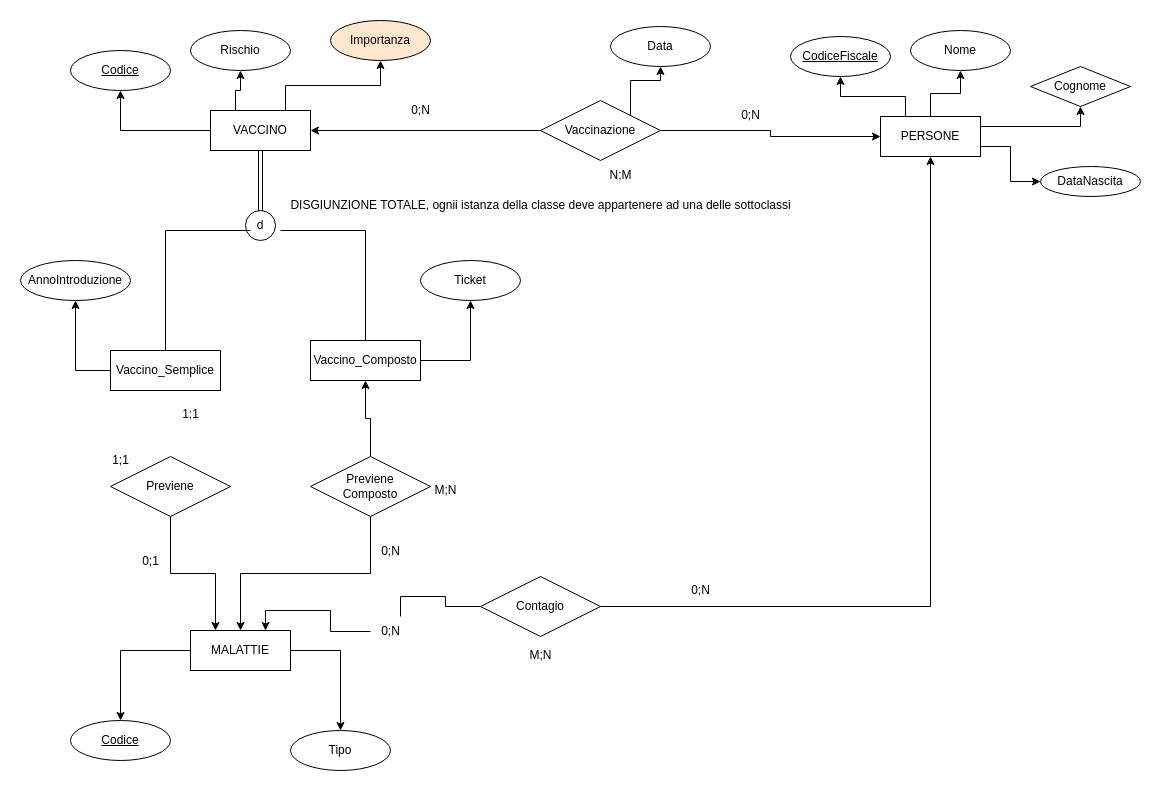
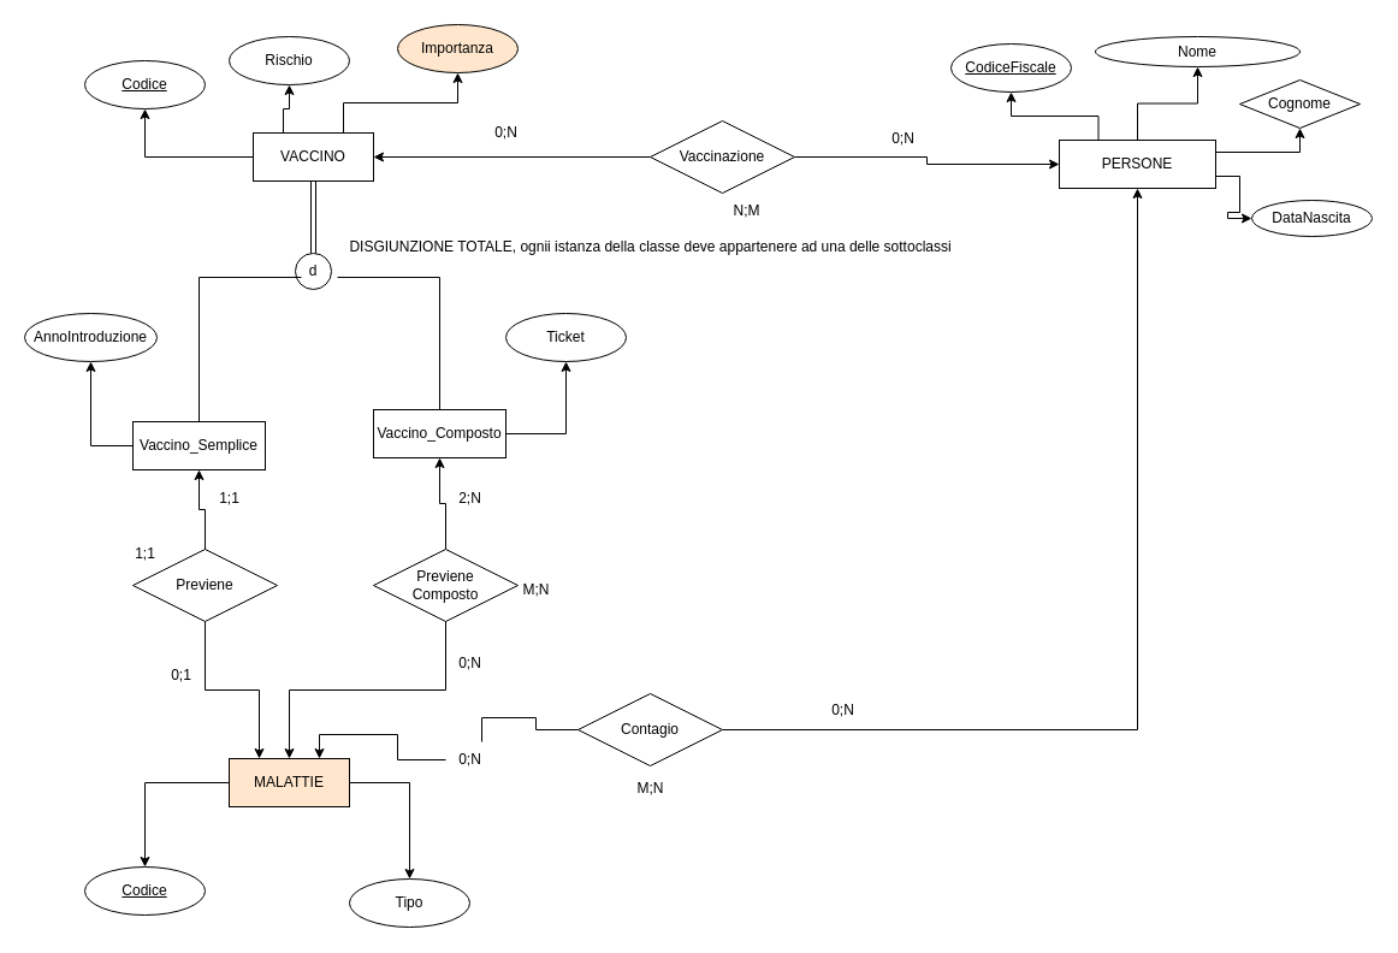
  <mxCell id="0" />
  <mxCell id="1" parent="0" />
  <mxCell id="2" style="edgeStyle=orthogonalEdgeStyle;rounded=0;orthogonalLoop=1;jettySize=auto;html=1;exitX=0;exitY=0.5;exitDx=0;exitDy=0;entryX=0.5;entryY=1;entryDx=0;entryDy=0;" edge="1" parent="1" source="5" target="6"><mxGeometry relative="1" as="geometry" /></mxCell>
  <mxCell id="3" style="edgeStyle=orthogonalEdgeStyle;rounded=0;orthogonalLoop=1;jettySize=auto;html=1;exitX=0.25;exitY=0;exitDx=0;exitDy=0;entryX=0.5;entryY=1;entryDx=0;entryDy=0;" edge="1" parent="1" source="5" target="7"><mxGeometry relative="1" as="geometry" /></mxCell>
  <mxCell id="4" style="edgeStyle=orthogonalEdgeStyle;rounded=0;orthogonalLoop=1;jettySize=auto;html=1;exitX=0.75;exitY=0;exitDx=0;exitDy=0;entryX=0.5;entryY=1;entryDx=0;entryDy=0;" edge="1" parent="1" source="5" target="8"><mxGeometry relative="1" as="geometry" /></mxCell>
  <mxCell id="5" value="VACCINO" style="whiteSpace=wrap;html=1;align=center;" vertex="1" parent="1"><mxGeometry x="210" y="110" width="100" height="40" as="geometry" /></mxCell>
  <mxCell id="6" value="Codice" style="ellipse;whiteSpace=wrap;html=1;align=center;fontStyle=4;" vertex="1" parent="1"><mxGeometry x="70" y="50" width="100" height="40" as="geometry" /></mxCell>
  <mxCell id="7" value="Rischio" style="ellipse;whiteSpace=wrap;html=1;align=center;" vertex="1" parent="1"><mxGeometry x="190" y="30" width="100" height="40" as="geometry" /></mxCell>
  <mxCell id="8" value="Importanza" style="ellipse;whiteSpace=wrap;html=1;align=center;fillColor=#ffe6cc;" vertex="1" parent="1"><mxGeometry x="330" y="20" width="100" height="40" as="geometry" /></mxCell>
  <mxCell id="9" style="edgeStyle=orthogonalEdgeStyle;rounded=0;orthogonalLoop=1;jettySize=auto;html=1;exitX=0;exitY=0.5;exitDx=0;exitDy=0;entryX=0.5;entryY=1;entryDx=0;entryDy=0;" edge="1" parent="1" source="10" target="13"><mxGeometry relative="1" as="geometry" /></mxCell>
  <mxCell id="10" value="Vaccino_Semplice" style="whiteSpace=wrap;html=1;align=center;" vertex="1" parent="1"><mxGeometry x="110" y="350" width="110" height="40" as="geometry" /></mxCell>
  <mxCell id="11" style="edgeStyle=orthogonalEdgeStyle;rounded=0;orthogonalLoop=1;jettySize=auto;html=1;exitX=1;exitY=0.5;exitDx=0;exitDy=0;entryX=0.5;entryY=1;entryDx=0;entryDy=0;" edge="1" parent="1" source="12" target="14"><mxGeometry relative="1" as="geometry" /></mxCell>
  <mxCell id="12" value="Vaccino_Composto" style="whiteSpace=wrap;html=1;align=center;" vertex="1" parent="1"><mxGeometry x="310" y="340" width="110" height="40" as="geometry" /></mxCell>
  <mxCell id="13" value="AnnoIntroduzione" style="ellipse;whiteSpace=wrap;html=1;align=center;" vertex="1" parent="1"><mxGeometry x="20" y="260" width="110" height="40" as="geometry" /></mxCell>
  <mxCell id="14" value="Ticket" style="ellipse;whiteSpace=wrap;html=1;align=center;" vertex="1" parent="1"><mxGeometry x="420" y="260" width="100" height="40" as="geometry" /></mxCell>
  <mxCell id="15" value="" style="ellipse;whiteSpace=wrap;html=1;aspect=fixed;" vertex="1" parent="1"><mxGeometry x="245" y="210" width="30" height="30" as="geometry" /></mxCell>
  <mxCell id="16" value="d" style="text;html=1;strokeColor=none;fillColor=none;align=center;verticalAlign=middle;whiteSpace=wrap;rounded=0;" vertex="1" parent="1"><mxGeometry x="230" y="210" width="60" height="30" as="geometry" /></mxCell>
  <mxCell id="17" value="" style="endArrow=none;html=1;rounded=0;entryX=0.5;entryY=1;entryDx=0;entryDy=0;exitX=0.5;exitY=0;exitDx=0;exitDy=0;shape=link;" edge="1" parent="1" source="16" target="5"><mxGeometry width="50" height="50" relative="1" as="geometry"><mxPoint x="250" y="210" as="sourcePoint" /><mxPoint x="300" y="160" as="targetPoint" /></mxGeometry></mxCell>
  <mxCell id="18" value="" style="endArrow=none;html=1;rounded=0;exitX=0.5;exitY=0;exitDx=0;exitDy=0;" edge="1" parent="1" source="10"><mxGeometry width="50" height="50" relative="1" as="geometry"><mxPoint x="240" y="310" as="sourcePoint" /><mxPoint x="250" y="230" as="targetPoint" /><Array as="points"><mxPoint x="165" y="230" /></Array></mxGeometry></mxCell>
  <mxCell id="19" value="" style="endArrow=none;html=1;rounded=0;entryX=0.5;entryY=0;entryDx=0;entryDy=0;" edge="1" parent="1" target="12"><mxGeometry width="50" height="50" relative="1" as="geometry"><mxPoint x="280" y="230" as="sourcePoint" /><mxPoint x="340" y="230" as="targetPoint" /><Array as="points"><mxPoint x="365" y="230" /></Array></mxGeometry></mxCell>
  <mxCell id="20" style="edgeStyle=orthogonalEdgeStyle;rounded=0;orthogonalLoop=1;jettySize=auto;html=1;exitX=0;exitY=0.5;exitDx=0;exitDy=0;entryX=0.5;entryY=0;entryDx=0;entryDy=0;" edge="1" parent="1" source="22" target="23"><mxGeometry relative="1" as="geometry" /></mxCell>
  <mxCell id="21" style="edgeStyle=orthogonalEdgeStyle;rounded=0;orthogonalLoop=1;jettySize=auto;html=1;exitX=1;exitY=0.5;exitDx=0;exitDy=0;entryX=0.5;entryY=0;entryDx=0;entryDy=0;" edge="1" parent="1" source="22" target="24"><mxGeometry relative="1" as="geometry" /></mxCell>
- <mxCell id="22" value="MALATTIE" style="whiteSpace=wrap;html=1;align=center;" vertex="1" parent="1"><mxGeometry x="190" y="630" width="100" height="40" as="geometry" /></mxCell>
+ <mxCell id="22" value="MALATTIE" style="whiteSpace=wrap;html=1;align=center;fillColor=#ffe6cc;" vertex="1" parent="1"><mxGeometry x="190" y="630" width="100" height="40" as="geometry" /></mxCell>
  <mxCell id="23" value="Codice" style="ellipse;whiteSpace=wrap;html=1;align=center;fontStyle=4;" vertex="1" parent="1"><mxGeometry x="70" y="720" width="100" height="40" as="geometry" /></mxCell>
  <mxCell id="24" value="Tipo" style="ellipse;whiteSpace=wrap;html=1;align=center;" vertex="1" parent="1"><mxGeometry x="290" y="730" width="100" height="40" as="geometry" /></mxCell>
  <mxCell id="25" style="edgeStyle=orthogonalEdgeStyle;rounded=0;orthogonalLoop=1;jettySize=auto;html=1;exitX=0.5;exitY=0;exitDx=0;exitDy=0;entryX=0.5;entryY=1;entryDx=0;entryDy=0;" edge="1" parent="1" source="29" target="30"><mxGeometry relative="1" as="geometry" /></mxCell>
  <mxCell id="26" style="edgeStyle=orthogonalEdgeStyle;rounded=0;orthogonalLoop=1;jettySize=auto;html=1;exitX=1;exitY=0.25;exitDx=0;exitDy=0;entryX=0.5;entryY=1;entryDx=0;entryDy=0;" edge="1" parent="1" source="29" target="31"><mxGeometry relative="1" as="geometry" /></mxCell>
  <mxCell id="27" style="edgeStyle=orthogonalEdgeStyle;rounded=0;orthogonalLoop=1;jettySize=auto;html=1;exitX=1;exitY=0.75;exitDx=0;exitDy=0;entryX=0;entryY=0.5;entryDx=0;entryDy=0;" edge="1" parent="1" source="29" target="32"><mxGeometry relative="1" as="geometry" /></mxCell>
  <mxCell id="28" style="edgeStyle=orthogonalEdgeStyle;rounded=0;orthogonalLoop=1;jettySize=auto;html=1;exitX=0.25;exitY=0;exitDx=0;exitDy=0;entryX=0.5;entryY=1;entryDx=0;entryDy=0;" edge="1" parent="1" source="29" target="33"><mxGeometry relative="1" as="geometry" /></mxCell>
- <mxCell id="29" value="PERSONE" style="whiteSpace=wrap;html=1;align=center;" vertex="1" parent="1"><mxGeometry x="880" y="116" width="100" height="40" as="geometry" /></mxCell>
- <mxCell id="30" value="Nome" style="ellipse;whiteSpace=wrap;html=1;align=center;" vertex="1" parent="1"><mxGeometry x="910" y="30" width="100" height="40" as="geometry" /></mxCell>
+ <mxCell id="29" value="PERSONE" style="whiteSpace=wrap;html=1;align=center;" vertex="1" parent="1"><mxGeometry x="880" y="116" width="130" height="40" as="geometry" /></mxCell>
+ <mxCell id="30" value="Nome" style="ellipse;whiteSpace=wrap;html=1;align=center;" vertex="1" parent="1"><mxGeometry x="910" y="30" width="170" height="25" as="geometry" /></mxCell>
  <mxCell id="31" value="Cognome" style="rhombus;whiteSpace=wrap;html=1;align=center;" vertex="1" parent="1"><mxGeometry x="1030" y="66" width="100" height="40" as="geometry" /></mxCell>
  <mxCell id="32" value="DataNascita" style="ellipse;whiteSpace=wrap;html=1;align=center;" vertex="1" parent="1"><mxGeometry x="1040" y="166" width="100" height="30" as="geometry" /></mxCell>
  <mxCell id="33" value="CodiceFiscale" style="ellipse;whiteSpace=wrap;html=1;align=center;fontStyle=4;" vertex="1" parent="1"><mxGeometry x="790" y="36" width="100" height="40" as="geometry" /></mxCell>
  <mxCell id="34" style="edgeStyle=orthogonalEdgeStyle;rounded=0;orthogonalLoop=1;jettySize=auto;html=1;exitX=1;exitY=0.5;exitDx=0;exitDy=0;entryX=0.5;entryY=1;entryDx=0;entryDy=0;" edge="1" parent="1" source="36" target="29"><mxGeometry relative="1" as="geometry" /></mxCell>
  <mxCell id="35" style="edgeStyle=orthogonalEdgeStyle;rounded=0;orthogonalLoop=1;jettySize=auto;html=1;exitX=0;exitY=0.5;exitDx=0;exitDy=0;entryX=0.75;entryY=0;entryDx=0;entryDy=0;startArrow=none;" edge="1" parent="1" source="50" target="22"><mxGeometry relative="1" as="geometry" /></mxCell>
  <mxCell id="36" value="Contagio" style="shape=rhombus;perimeter=rhombusPerimeter;whiteSpace=wrap;html=1;align=center;" vertex="1" parent="1"><mxGeometry x="480" y="576" width="120" height="60" as="geometry" /></mxCell>
  <mxCell id="37" value="M;N" style="text;html=1;align=center;verticalAlign=middle;resizable=0;points=[];autosize=1;strokeColor=none;fillColor=none;" vertex="1" parent="1"><mxGeometry x="515" y="640" width="50" height="30" as="geometry" /></mxCell>
  <mxCell id="38" value="0;N" style="text;html=1;align=center;verticalAlign=middle;resizable=0;points=[];autosize=1;strokeColor=none;fillColor=none;" vertex="1" parent="1"><mxGeometry x="680" y="575" width="40" height="30" as="geometry" /></mxCell>
+ <mxCell id="39" style="edgeStyle=orthogonalEdgeStyle;rounded=0;orthogonalLoop=1;jettySize=auto;html=1;exitX=0.5;exitY=0;exitDx=0;exitDy=0;entryX=0.5;entryY=1;entryDx=0;entryDy=0;" edge="1" parent="1" source="41" target="10"><mxGeometry relative="1" as="geometry" /></mxCell>
  <mxCell id="40" style="edgeStyle=orthogonalEdgeStyle;rounded=0;orthogonalLoop=1;jettySize=auto;html=1;exitX=0.5;exitY=1;exitDx=0;exitDy=0;entryX=0.25;entryY=0;entryDx=0;entryDy=0;" edge="1" parent="1" source="41" target="22"><mxGeometry relative="1" as="geometry" /></mxCell>
  <mxCell id="41" value="Previene" style="shape=rhombus;perimeter=rhombusPerimeter;whiteSpace=wrap;html=1;align=center;" vertex="1" parent="1"><mxGeometry x="110" y="456" width="120" height="60" as="geometry" /></mxCell>
  <mxCell id="42" value="1;1" style="text;html=1;align=center;verticalAlign=middle;resizable=0;points=[];autosize=1;strokeColor=none;fillColor=none;" vertex="1" parent="1"><mxGeometry x="100" y="445" width="40" height="30" as="geometry" /></mxCell>
  <mxCell id="43" style="edgeStyle=orthogonalEdgeStyle;rounded=0;orthogonalLoop=1;jettySize=auto;html=1;exitX=0.5;exitY=0;exitDx=0;exitDy=0;entryX=0.5;entryY=1;entryDx=0;entryDy=0;" edge="1" parent="1" source="45" target="12"><mxGeometry relative="1" as="geometry" /></mxCell>
  <mxCell id="44" style="edgeStyle=orthogonalEdgeStyle;rounded=0;orthogonalLoop=1;jettySize=auto;html=1;exitX=0.5;exitY=1;exitDx=0;exitDy=0;entryX=0.5;entryY=0;entryDx=0;entryDy=0;" edge="1" parent="1" source="45" target="22"><mxGeometry relative="1" as="geometry" /></mxCell>
  <mxCell id="45" value="Previene&lt;br&gt;Composto" style="shape=rhombus;perimeter=rhombusPerimeter;whiteSpace=wrap;html=1;align=center;" vertex="1" parent="1"><mxGeometry x="310" y="456" width="120" height="60" as="geometry" /></mxCell>
+ <mxCell id="46" value="2;N" style="text;html=1;align=center;verticalAlign=middle;resizable=0;points=[];autosize=1;strokeColor=none;fillColor=none;" vertex="1" parent="1"><mxGeometry x="370" y="399" width="40" height="30" as="geometry" /></mxCell>
  <mxCell id="47" value="0;1" style="text;html=1;align=center;verticalAlign=middle;resizable=0;points=[];autosize=1;strokeColor=none;fillColor=none;" vertex="1" parent="1"><mxGeometry x="130" y="546" width="40" height="30" as="geometry" /></mxCell>
  <mxCell id="48" value="1;1" style="text;html=1;align=center;verticalAlign=middle;resizable=0;points=[];autosize=1;strokeColor=none;fillColor=none;" vertex="1" parent="1"><mxGeometry x="170" y="399" width="40" height="30" as="geometry" /></mxCell>
  <mxCell id="49" value="" style="edgeStyle=orthogonalEdgeStyle;rounded=0;orthogonalLoop=1;jettySize=auto;html=1;exitX=0;exitY=0.5;exitDx=0;exitDy=0;entryX=0.75;entryY=0;entryDx=0;entryDy=0;endArrow=none;" edge="1" parent="1" source="36" target="50"><mxGeometry relative="1" as="geometry"><mxPoint x="480" y="606" as="sourcePoint" /><mxPoint x="265" y="630" as="targetPoint" /></mxGeometry></mxCell>
  <mxCell id="50" value="0;N" style="text;html=1;align=center;verticalAlign=middle;resizable=0;points=[];autosize=1;strokeColor=none;fillColor=none;" vertex="1" parent="1"><mxGeometry x="370" y="616" width="40" height="30" as="geometry" /></mxCell>
  <mxCell id="51" value="0;N" style="text;html=1;align=center;verticalAlign=middle;resizable=0;points=[];autosize=1;strokeColor=none;fillColor=none;" vertex="1" parent="1"><mxGeometry x="370" y="536" width="40" height="30" as="geometry" /></mxCell>
  <mxCell id="52" value="M;N" style="text;html=1;align=center;verticalAlign=middle;resizable=0;points=[];autosize=1;strokeColor=none;fillColor=none;" vertex="1" parent="1"><mxGeometry x="420" y="475" width="50" height="30" as="geometry" /></mxCell>
  <mxCell id="53" style="edgeStyle=orthogonalEdgeStyle;rounded=0;orthogonalLoop=1;jettySize=auto;html=1;entryX=1;entryY=0.5;entryDx=0;entryDy=0;" edge="1" parent="1" source="56" target="5"><mxGeometry relative="1" as="geometry" /></mxCell>
  <mxCell id="54" style="edgeStyle=orthogonalEdgeStyle;rounded=0;orthogonalLoop=1;jettySize=auto;html=1;entryX=0;entryY=0.5;entryDx=0;entryDy=0;" edge="1" parent="1" source="56" target="29"><mxGeometry relative="1" as="geometry" /></mxCell>
- <mxCell id="55" style="edgeStyle=orthogonalEdgeStyle;rounded=0;orthogonalLoop=1;jettySize=auto;html=1;exitX=1;exitY=0;exitDx=0;exitDy=0;entryX=0.5;entryY=1;entryDx=0;entryDy=0;" edge="1" parent="1" source="56" target="60"><mxGeometry relative="1" as="geometry" /></mxCell>
  <mxCell id="56" value="Vaccinazione" style="shape=rhombus;perimeter=rhombusPerimeter;whiteSpace=wrap;html=1;align=center;" vertex="1" parent="1"><mxGeometry x="540" y="100" width="120" height="60" as="geometry" /></mxCell>
  <mxCell id="57" value="0;N" style="text;html=1;align=center;verticalAlign=middle;resizable=0;points=[];autosize=1;strokeColor=none;fillColor=none;" vertex="1" parent="1"><mxGeometry x="730" y="100" width="40" height="30" as="geometry" /></mxCell>
  <mxCell id="58" value="0;N" style="text;html=1;align=center;verticalAlign=middle;resizable=0;points=[];autosize=1;strokeColor=none;fillColor=none;" vertex="1" parent="1"><mxGeometry x="400" y="95" width="40" height="30" as="geometry" /></mxCell>
  <mxCell id="59" value="N;M" style="text;html=1;align=center;verticalAlign=middle;resizable=0;points=[];autosize=1;strokeColor=none;fillColor=none;" vertex="1" parent="1"><mxGeometry x="595" y="160" width="50" height="30" as="geometry" /></mxCell>
- <mxCell id="60" value="Data" style="ellipse;whiteSpace=wrap;html=1;align=center;" vertex="1" parent="1"><mxGeometry x="610" y="26" width="100" height="40" as="geometry" /></mxCell>
  <mxCell id="61" value="DISGIUNZIONE TOTALE, ognii istanza della classe deve appartenere ad una delle sottoclassi" style="text;html=1;align=center;verticalAlign=middle;resizable=0;points=[];autosize=1;strokeColor=none;fillColor=none;" vertex="1" parent="1"><mxGeometry x="280" y="190" width="520" height="30" as="geometry" /></mxCell>
